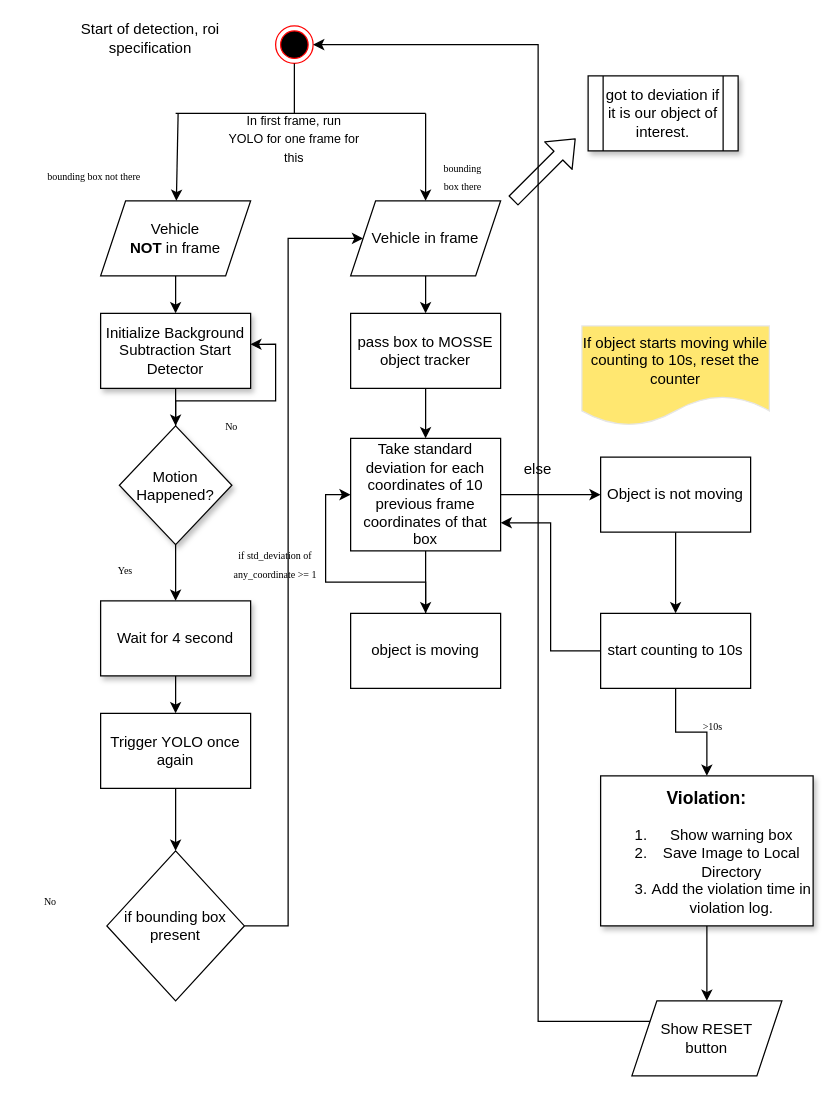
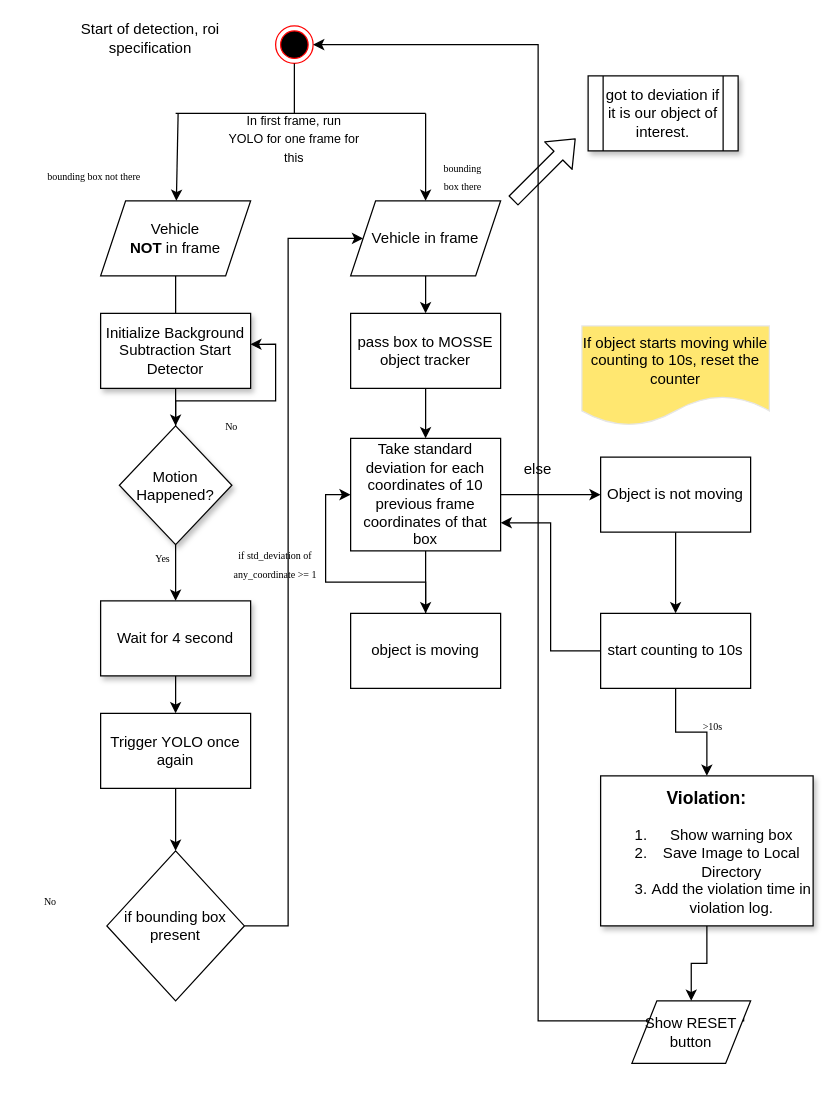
  <mxCell id="0" />
  <mxCell id="1" parent="0" />
  <mxCell id="2" value="" style="ellipse;html=1;shape=endState;fillColor=#000000;strokeColor=#ff0000;" vertex="1" parent="1"><mxGeometry x="220" y="20" width="30" height="30" as="geometry" /></mxCell>
  <mxCell id="3" value="" style="endArrow=none;html=1;entryX=0.5;entryY=1;entryDx=0;entryDy=0;" edge="1" parent="1" target="2"><mxGeometry width="50" height="50" relative="1" as="geometry"><mxPoint x="235" y="90" as="sourcePoint" /><mxPoint x="260" y="170" as="targetPoint" /></mxGeometry></mxCell>
  <mxCell id="4" value="" style="endArrow=none;html=1;" edge="1" parent="1"><mxGeometry width="50" height="50" relative="1" as="geometry"><mxPoint x="140" y="90" as="sourcePoint" /><mxPoint x="340" y="90" as="targetPoint" /></mxGeometry></mxCell>
  <mxCell id="5" value="" style="endArrow=classic;html=1;" edge="1" parent="1" target="7"><mxGeometry width="50" height="50" relative="1" as="geometry"><mxPoint x="142" y="90" as="sourcePoint" /><mxPoint x="160" y="130" as="targetPoint" /></mxGeometry></mxCell>
- <mxCell id="6" style="edgeStyle=orthogonalEdgeStyle;rounded=0;orthogonalLoop=1;jettySize=auto;html=1;" edge="1" parent="1" source="7" target="36"><mxGeometry relative="1" as="geometry"><mxPoint x="140" y="240" as="targetPoint" /></mxGeometry></mxCell>
+ <mxCell id="6" style="edgeStyle=orthogonalEdgeStyle;rounded=0;orthogonalLoop=1;jettySize=auto;html=1;endArrow=none;" edge="1" parent="1" source="7" target="36"><mxGeometry relative="1" as="geometry"><mxPoint x="140" y="240" as="targetPoint" /></mxGeometry></mxCell>
  <mxCell id="7" value="Vehicle &lt;br&gt;&lt;b&gt;NOT&lt;/b&gt; in frame" style="shape=parallelogram;perimeter=parallelogramPerimeter;whiteSpace=wrap;html=1;fixedSize=1;" vertex="1" parent="1"><mxGeometry x="80" y="160" width="120" height="60" as="geometry" /></mxCell>
  <mxCell id="8" value="" style="endArrow=classic;html=1;entryX=0.5;entryY=0;entryDx=0;entryDy=0;" edge="1" parent="1" target="11"><mxGeometry width="50" height="50" relative="1" as="geometry"><mxPoint x="340" y="90" as="sourcePoint" /><mxPoint x="340" y="160" as="targetPoint" /></mxGeometry></mxCell>
  <mxCell id="9" value="&lt;font style=&quot;font-size: 10px&quot;&gt;In first frame, run&lt;br&gt;YOLO for one frame for this&lt;/font&gt;" style="text;html=1;strokeColor=none;fillColor=none;align=center;verticalAlign=middle;whiteSpace=wrap;rounded=0;" vertex="1" parent="1"><mxGeometry x="180" y="100" width="110" height="20" as="geometry" /></mxCell>
  <mxCell id="10" style="edgeStyle=orthogonalEdgeStyle;rounded=0;orthogonalLoop=1;jettySize=auto;html=1;" edge="1" parent="1" source="11" target="14"><mxGeometry relative="1" as="geometry"><mxPoint x="340" y="400" as="targetPoint" /></mxGeometry></mxCell>
  <mxCell id="11" value="Vehicle in frame" style="shape=parallelogram;perimeter=parallelogramPerimeter;whiteSpace=wrap;html=1;fixedSize=1;" vertex="1" parent="1"><mxGeometry x="280" y="160" width="120" height="60" as="geometry" /></mxCell>
  <mxCell id="12" value="Start of detection, roi&lt;br&gt;specification" style="text;html=1;strokeColor=none;fillColor=none;align=center;verticalAlign=middle;whiteSpace=wrap;rounded=0;" vertex="1" parent="1"><mxGeometry x="40" y="20" width="160" height="20" as="geometry" /></mxCell>
  <mxCell id="13" style="edgeStyle=orthogonalEdgeStyle;rounded=0;orthogonalLoop=1;jettySize=auto;html=1;entryX=0.5;entryY=0;entryDx=0;entryDy=0;" edge="1" parent="1" source="14" target="18"><mxGeometry relative="1" as="geometry"><mxPoint x="355" y="370" as="targetPoint" /></mxGeometry></mxCell>
  <mxCell id="14" value="pass box to MOSSE object tracker" style="rounded=0;whiteSpace=wrap;html=1;" vertex="1" parent="1"><mxGeometry x="280" y="250" width="120" height="60" as="geometry" /></mxCell>
  <mxCell id="15" value="&lt;font style=&quot;font-size: 8px&quot; face=&quot;Times New Roman&quot;&gt;bounding box there&lt;/font&gt;" style="text;html=1;strokeColor=none;fillColor=none;align=center;verticalAlign=middle;whiteSpace=wrap;rounded=0;" vertex="1" parent="1"><mxGeometry x="350" y="130" width="40" height="20" as="geometry" /></mxCell>
  <mxCell id="16" value="&lt;font style=&quot;font-size: 8px&quot; face=&quot;Times New Roman&quot;&gt;bounding box not there&lt;/font&gt;" style="text;html=1;strokeColor=none;fillColor=none;align=center;verticalAlign=middle;whiteSpace=wrap;rounded=0;" vertex="1" parent="1"><mxGeometry x="20" y="130" width="110" height="20" as="geometry" /></mxCell>
  <mxCell id="17" value="" style="edgeStyle=orthogonalEdgeStyle;rounded=0;orthogonalLoop=1;jettySize=auto;html=1;" edge="1" parent="1" source="18" target="24"><mxGeometry relative="1" as="geometry" /></mxCell>
  <mxCell id="18" value="Take standard deviation for each coordinates of 10 previous frame coordinates of that box" style="rounded=0;whiteSpace=wrap;html=1;" vertex="1" parent="1"><mxGeometry x="280" y="350" width="120" height="90" as="geometry" /></mxCell>
  <mxCell id="19" value="" style="endArrow=classic;html=1;exitX=0.5;exitY=1;exitDx=0;exitDy=0;" edge="1" parent="1" source="18" target="21"><mxGeometry width="50" height="50" relative="1" as="geometry"><mxPoint x="339.58" y="450" as="sourcePoint" /><mxPoint x="340" y="490" as="targetPoint" /></mxGeometry></mxCell>
  <mxCell id="20" style="edgeStyle=orthogonalEdgeStyle;rounded=0;orthogonalLoop=1;jettySize=auto;html=1;entryX=0;entryY=0.5;entryDx=0;entryDy=0;" edge="1" parent="1" source="21" target="18"><mxGeometry relative="1" as="geometry" /></mxCell>
  <mxCell id="21" value="object is moving" style="rounded=0;whiteSpace=wrap;html=1;" vertex="1" parent="1"><mxGeometry x="280" y="490" width="120" height="60" as="geometry" /></mxCell>
  <mxCell id="22" value="&lt;font style=&quot;font-size: 8px&quot; face=&quot;Times New Roman&quot;&gt;if std_deviation of any_coordinate &amp;gt;= 1&lt;/font&gt;" style="text;html=1;strokeColor=none;fillColor=none;align=center;verticalAlign=middle;whiteSpace=wrap;rounded=0;" vertex="1" parent="1"><mxGeometry x="185" y="430" width="70" height="40" as="geometry" /></mxCell>
  <mxCell id="23" style="edgeStyle=orthogonalEdgeStyle;rounded=0;orthogonalLoop=1;jettySize=auto;html=1;" edge="1" parent="1" source="24" target="28"><mxGeometry relative="1" as="geometry"><mxPoint x="540" y="520" as="targetPoint" /></mxGeometry></mxCell>
  <mxCell id="24" value="Object is not moving" style="whiteSpace=wrap;html=1;rounded=0;" vertex="1" parent="1"><mxGeometry x="480" y="365" width="120" height="60" as="geometry" /></mxCell>
  <mxCell id="25" value="else" style="text;html=1;strokeColor=none;fillColor=none;align=center;verticalAlign=middle;whiteSpace=wrap;rounded=0;" vertex="1" parent="1"><mxGeometry x="410" y="365" width="40" height="20" as="geometry" /></mxCell>
  <mxCell id="26" style="edgeStyle=orthogonalEdgeStyle;rounded=0;orthogonalLoop=1;jettySize=auto;html=1;entryX=1;entryY=0.75;entryDx=0;entryDy=0;" edge="1" parent="1" source="28" target="18"><mxGeometry relative="1" as="geometry" /></mxCell>
  <mxCell id="27" style="edgeStyle=orthogonalEdgeStyle;rounded=0;orthogonalLoop=1;jettySize=auto;html=1;entryX=0.5;entryY=0;entryDx=0;entryDy=0;" edge="1" parent="1" source="28" target="32"><mxGeometry relative="1" as="geometry"><mxPoint x="540" y="610" as="targetPoint" /></mxGeometry></mxCell>
  <mxCell id="28" value="start counting to 10s" style="rounded=0;whiteSpace=wrap;html=1;" vertex="1" parent="1"><mxGeometry x="480" y="490" width="120" height="60" as="geometry" /></mxCell>
  <mxCell id="29" value="&lt;span&gt;If object starts moving while counting to 10s, reset the counter&lt;/span&gt;" style="shape=document;whiteSpace=wrap;html=1;boundedLbl=1;strokeColor=#E6E6E6;fillColor=#FFE770;" vertex="1" parent="1"><mxGeometry x="465" y="260" width="150" height="80" as="geometry" /></mxCell>
  <mxCell id="30" value="&lt;font style=&quot;font-size: 8px&quot; face=&quot;Times New Roman&quot;&gt;&amp;gt;10s&lt;/font&gt;" style="text;html=1;strokeColor=none;fillColor=none;align=center;verticalAlign=middle;whiteSpace=wrap;rounded=0;" vertex="1" parent="1"><mxGeometry x="550" y="570" width="40" height="20" as="geometry" /></mxCell>
  <mxCell id="31" style="edgeStyle=orthogonalEdgeStyle;rounded=0;orthogonalLoop=1;jettySize=auto;html=1;" edge="1" parent="1" source="32" target="34"><mxGeometry relative="1" as="geometry"><mxPoint x="565" y="770" as="targetPoint" /></mxGeometry></mxCell>
  <mxCell id="32" value="&lt;h3&gt;Violation:&lt;/h3&gt;&lt;ol&gt;&lt;li&gt;Show warning box&lt;/li&gt;&lt;li&gt;Save Image to Local Directory&lt;/li&gt;&lt;li&gt;Add the violation time in violation log.&lt;/li&gt;&lt;/ol&gt;" style="rounded=0;whiteSpace=wrap;html=1;strokeColor=#030303;fillColor=#FFFFFF;shadow=1;" vertex="1" parent="1"><mxGeometry x="480" y="620" width="170" height="120" as="geometry" /></mxCell>
  <mxCell id="33" style="edgeStyle=orthogonalEdgeStyle;rounded=0;orthogonalLoop=1;jettySize=auto;html=1;exitX=1;exitY=0.25;exitDx=0;exitDy=0;entryX=1;entryY=0.5;entryDx=0;entryDy=0;" edge="1" parent="1" source="34" target="2"><mxGeometry relative="1" as="geometry"><mxPoint x="250" y="70" as="targetPoint" /><Array as="points"><mxPoint x="430" y="816" /><mxPoint x="430" y="35" /></Array></mxGeometry></mxCell>
- <mxCell id="34" value="Show RESET&lt;br&gt;button" style="shape=parallelogram;perimeter=parallelogramPerimeter;whiteSpace=wrap;html=1;fixedSize=1;" vertex="1" parent="1"><mxGeometry x="505" y="800" width="120" height="60" as="geometry" /></mxCell>
+ <mxCell id="34" value="Show RESET&lt;br&gt;button" style="shape=parallelogram;perimeter=parallelogramPerimeter;whiteSpace=wrap;html=1;fixedSize=1;" vertex="1" parent="1"><mxGeometry x="505" y="800" width="95" height="50" as="geometry" /></mxCell>
  <mxCell id="35" style="edgeStyle=orthogonalEdgeStyle;rounded=0;orthogonalLoop=1;jettySize=auto;html=1;entryX=0.5;entryY=0;entryDx=0;entryDy=0;" edge="1" parent="1" source="36" target="39"><mxGeometry relative="1" as="geometry" /></mxCell>
  <mxCell id="36" value="Initialize Background Subtraction Start Detector" style="rounded=0;whiteSpace=wrap;html=1;shadow=1;strokeColor=#030303;fillColor=#FFFFFF;" vertex="1" parent="1"><mxGeometry x="80" y="250" width="120" height="60" as="geometry" /></mxCell>
  <mxCell id="37" style="edgeStyle=orthogonalEdgeStyle;rounded=0;orthogonalLoop=1;jettySize=auto;html=1;entryX=0.998;entryY=0.412;entryDx=0;entryDy=0;entryPerimeter=0;" edge="1" parent="1" source="39" target="36"><mxGeometry relative="1" as="geometry" /></mxCell>
  <mxCell id="38" style="edgeStyle=orthogonalEdgeStyle;rounded=0;orthogonalLoop=1;jettySize=auto;html=1;entryX=0.5;entryY=0;entryDx=0;entryDy=0;" edge="1" parent="1" source="39" target="43"><mxGeometry relative="1" as="geometry"><mxPoint x="140" y="470" as="targetPoint" /><Array as="points" /></mxGeometry></mxCell>
  <mxCell id="39" value="Motion Happened?" style="rhombus;whiteSpace=wrap;html=1;shadow=1;strokeColor=#030303;fillColor=#FFFFFF;" vertex="1" parent="1"><mxGeometry x="95" y="340" width="90" height="95" as="geometry" /></mxCell>
  <mxCell id="40" value="&lt;font style=&quot;font-size: 8px&quot; face=&quot;Times New Roman&quot;&gt;No&lt;/font&gt;" style="text;html=1;strokeColor=none;fillColor=none;align=center;verticalAlign=middle;whiteSpace=wrap;rounded=0;shadow=1;" vertex="1" parent="1"><mxGeometry x="165" y="330" width="40" height="20" as="geometry" /></mxCell>
- <mxCell id="41" value="&lt;font style=&quot;font-size: 8px&quot; face=&quot;Times New Roman&quot;&gt;Yes&lt;/font&gt;" style="text;html=1;strokeColor=none;fillColor=none;align=center;verticalAlign=middle;whiteSpace=wrap;rounded=0;shadow=1;" vertex="1" parent="1"><mxGeometry x="80" y="445" width="40" height="20" as="geometry" /></mxCell>
+ <mxCell id="41" value="&lt;font style=&quot;font-size: 8px&quot; face=&quot;Times New Roman&quot;&gt;Yes&lt;/font&gt;" style="text;html=1;strokeColor=none;fillColor=none;align=center;verticalAlign=middle;whiteSpace=wrap;rounded=0;shadow=1;" vertex="1" parent="1"><mxGeometry x="110" y="435" width="40" height="20" as="geometry" /></mxCell>
  <mxCell id="42" style="edgeStyle=orthogonalEdgeStyle;rounded=0;orthogonalLoop=1;jettySize=auto;html=1;" edge="1" parent="1" source="43" target="45"><mxGeometry relative="1" as="geometry"><mxPoint x="140" y="570" as="targetPoint" /></mxGeometry></mxCell>
  <mxCell id="43" value="Wait for 4 second" style="rounded=0;whiteSpace=wrap;html=1;shadow=1;strokeColor=#030303;fillColor=#FFFFFF;" vertex="1" parent="1"><mxGeometry x="80" y="480" width="120" height="60" as="geometry" /></mxCell>
  <mxCell id="44" style="edgeStyle=orthogonalEdgeStyle;rounded=0;orthogonalLoop=1;jettySize=auto;html=1;" edge="1" parent="1" source="45" target="47"><mxGeometry relative="1" as="geometry"><mxPoint x="140" y="670" as="targetPoint" /></mxGeometry></mxCell>
  <mxCell id="45" value="Trigger YOLO once again" style="rounded=0;whiteSpace=wrap;html=1;" vertex="1" parent="1"><mxGeometry x="80" y="570" width="120" height="60" as="geometry" /></mxCell>
  <mxCell id="46" style="edgeStyle=orthogonalEdgeStyle;rounded=0;orthogonalLoop=1;jettySize=auto;html=1;exitX=1;exitY=0.5;exitDx=0;exitDy=0;" edge="1" parent="1" source="47" target="11"><mxGeometry relative="1" as="geometry"><mxPoint x="250" y="180" as="targetPoint" /><Array as="points"><mxPoint x="230" y="740" /><mxPoint x="230" y="190" /></Array></mxGeometry></mxCell>
  <mxCell id="47" value="if bounding box present" style="rhombus;whiteSpace=wrap;html=1;" vertex="1" parent="1"><mxGeometry x="85" y="680" width="110" height="120" as="geometry" /></mxCell>
  <mxCell id="48" value="&lt;font face=&quot;Times New Roman&quot; style=&quot;font-size: 8px&quot;&gt;No&lt;/font&gt;" style="text;html=1;strokeColor=none;fillColor=none;align=center;verticalAlign=middle;whiteSpace=wrap;rounded=0;shadow=1;" vertex="1" parent="1"><mxGeometry x="20" y="710" width="40" height="20" as="geometry" /></mxCell>
  <mxCell id="49" value="" style="shape=flexArrow;endArrow=classic;html=1;" edge="1" parent="1"><mxGeometry width="50" height="50" relative="1" as="geometry"><mxPoint x="410" y="160" as="sourcePoint" /><mxPoint x="460" y="110" as="targetPoint" /></mxGeometry></mxCell>
  <mxCell id="50" value="got to deviation if it is our object of interest." style="shape=process;whiteSpace=wrap;html=1;backgroundOutline=1;shadow=1;strokeColor=#030303;fillColor=#FFFFFF;" vertex="1" parent="1"><mxGeometry x="470" y="60" width="120" height="60" as="geometry" /></mxCell>
